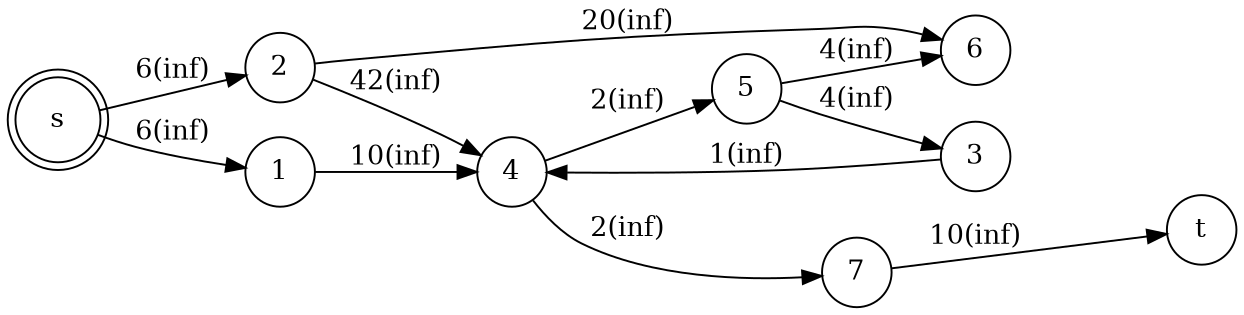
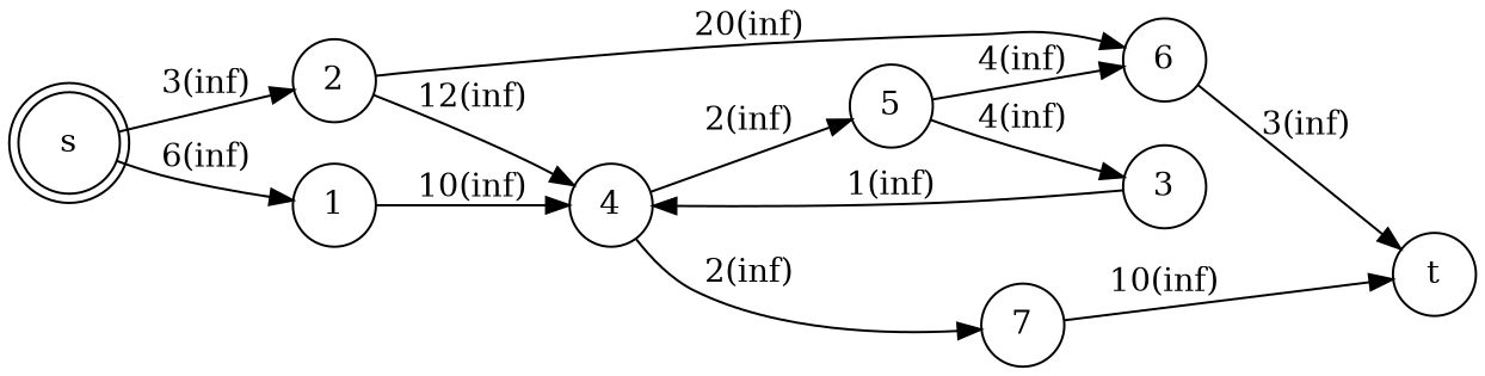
  digraph {
    rankdir=LR
    node [shape=circle]
    s [shape=doublecircle]
    1
    2
    4
    6
    3
    5
    7
    t
    s -> 1 [label="6(inf)"]
-   s -> 2 [label="6(inf)"]
+   s -> 2 [label="3(inf)"]
    1 -> 4 [label="10(inf)"]
-   2 -> 4 [label="42(inf)"]
+   2 -> 4 [label="12(inf)"]
    2 -> 6 [label="20(inf)"]
    4 -> 5 [label="2(inf)"]
    4 -> 7 [label="2(inf)"]
+   6 -> t [label="3(inf)"]
    3 -> 4 [label="1(inf)"]
    5 -> 6 [label="4(inf)"]
    5 -> 3 [label="4(inf)"]
    7 -> t [label="10(inf)"]
  }
